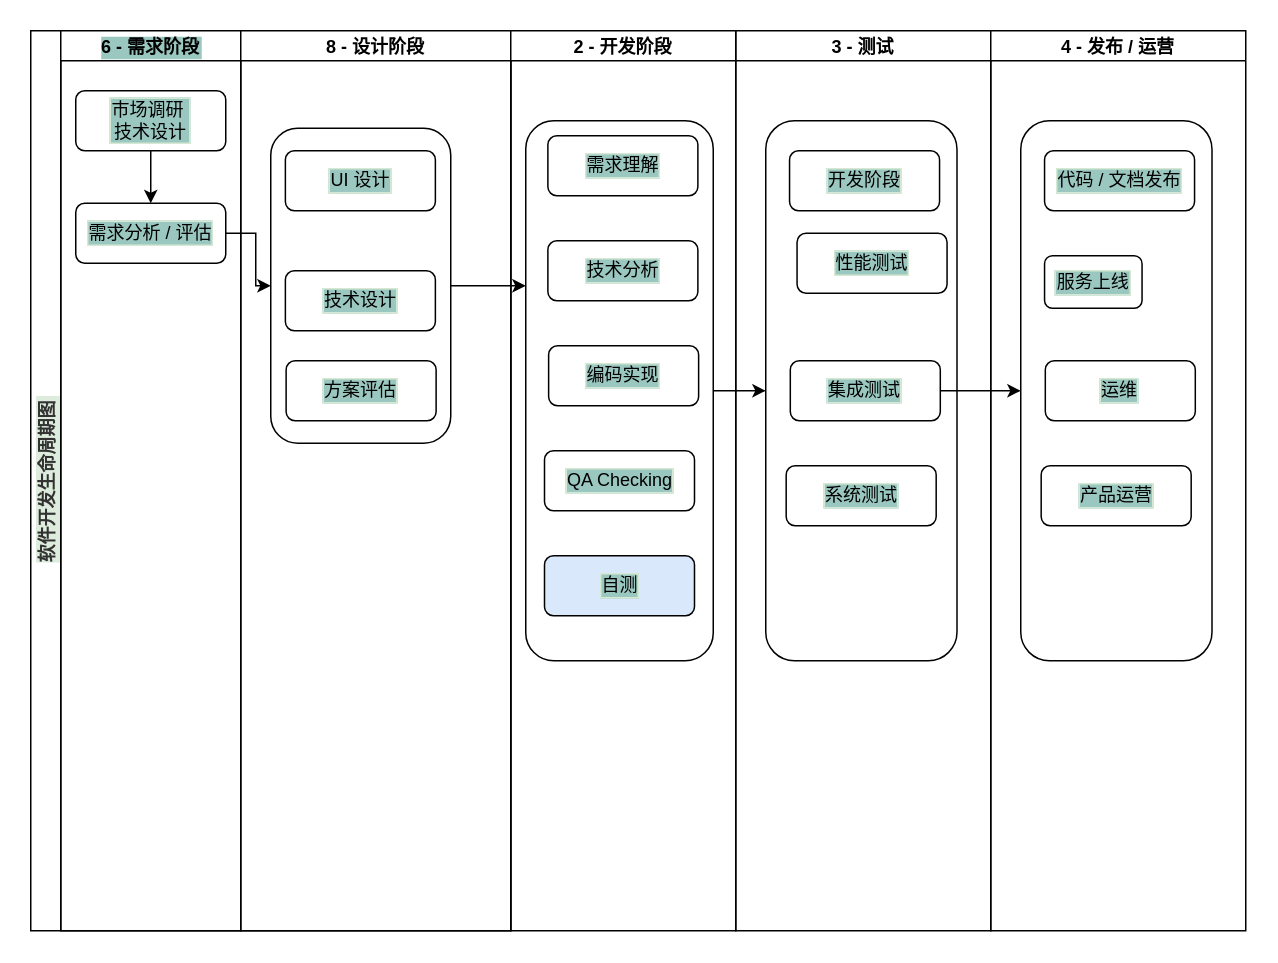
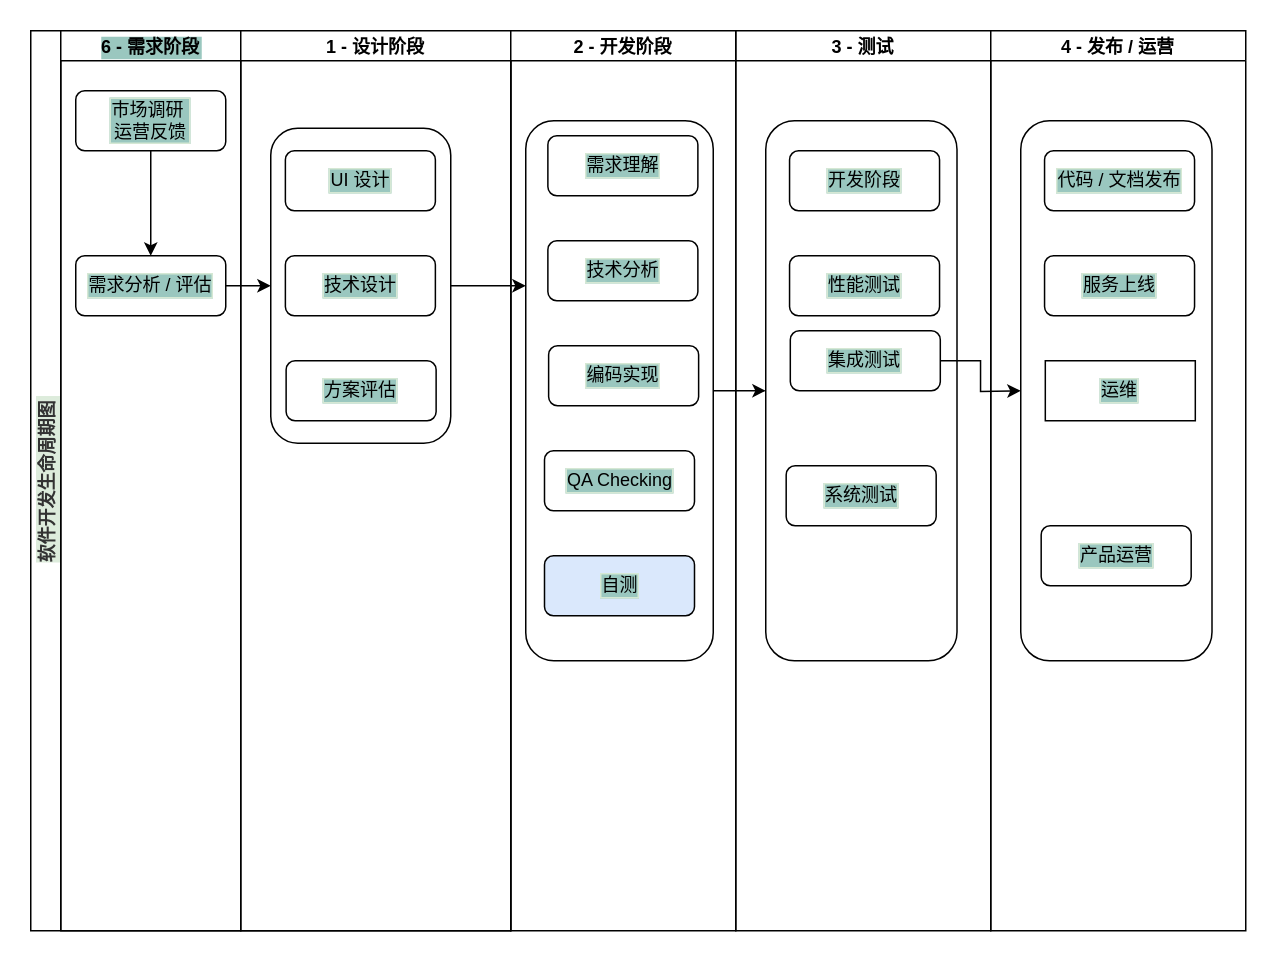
  <mxCell id="0" />
  <mxCell id="1" parent="0" />
  <mxCell id="2" value="软件开发生命周期图" style="swimlane;childLayout=stackLayout;resizeParent=1;resizeParentMax=0;startSize=20;horizontal=0;horizontalStack=1;labelBackgroundColor=#D5E8D4;labelBorderColor=#D5E8D4;textOpacity=80;" vertex="1" parent="1"><mxGeometry x="20" y="20" width="320" height="600" as="geometry" /></mxCell>
  <mxCell id="3" value="6 - 需求阶段" style="swimlane;startSize=20;labelBackgroundColor=#9AC7BF;" vertex="1" parent="2"><mxGeometry x="20" width="120" height="600" as="geometry" /></mxCell>
- <mxCell id="4" value="市场调研&amp;nbsp;&lt;br&gt;技术设计" style="rounded=1;whiteSpace=wrap;html=1;labelBackgroundColor=#9AC7BF;labelBorderColor=#D5E8D4;" vertex="1" parent="3"><mxGeometry x="10" y="40" width="100" height="40" as="geometry" /></mxCell>
- <mxCell id="5" value="需求分析 / 评估" style="whiteSpace=wrap;html=1;rounded=1;labelBackgroundColor=#9AC7BF;labelBorderColor=#D5E8D4;" vertex="1" parent="3"><mxGeometry x="10" y="115" width="100" height="40" as="geometry" /></mxCell>
+ <mxCell id="4" value="市场调研&amp;nbsp;&lt;br&gt;运营反馈" style="rounded=1;whiteSpace=wrap;html=1;labelBackgroundColor=#9AC7BF;labelBorderColor=#D5E8D4;" vertex="1" parent="3"><mxGeometry x="10" y="40" width="100" height="40" as="geometry" /></mxCell>
+ <mxCell id="5" value="需求分析 / 评估" style="whiteSpace=wrap;html=1;rounded=1;labelBackgroundColor=#9AC7BF;labelBorderColor=#D5E8D4;" vertex="1" parent="3"><mxGeometry x="10" y="150" width="100" height="40" as="geometry" /></mxCell>
  <mxCell id="6" value="" style="edgeStyle=orthogonalEdgeStyle;rounded=0;orthogonalLoop=1;jettySize=auto;html=1;" edge="1" parent="3" source="4" target="5"><mxGeometry relative="1" as="geometry" /></mxCell>
- <mxCell id="7" value="8 - 设计阶段" style="swimlane;startSize=20;" vertex="1" parent="2"><mxGeometry x="140" width="180" height="600" as="geometry" /></mxCell>
+ <mxCell id="7" value="1 - 设计阶段" style="swimlane;startSize=20;" vertex="1" parent="2"><mxGeometry x="140" width="180" height="600" as="geometry" /></mxCell>
  <mxCell id="8" value="" style="whiteSpace=wrap;html=1;rounded=1;labelBackgroundColor=#9AC7BF;labelBorderColor=#D5E8D4;" vertex="1" parent="7"><mxGeometry x="20" y="65" width="120" height="210" as="geometry" /></mxCell>
  <mxCell id="9" value="UI 设计" style="rounded=1;whiteSpace=wrap;html=1;labelBackgroundColor=#9AC7BF;labelBorderColor=#D5E8D4;" vertex="1" parent="7"><mxGeometry x="29.75" y="80" width="100" height="40" as="geometry" /></mxCell>
- <mxCell id="10" value="技术设计" style="rounded=1;whiteSpace=wrap;html=1;labelBackgroundColor=#9AC7BF;labelBorderColor=#D5E8D4;" vertex="1" parent="7"><mxGeometry x="29.75" y="160" width="100" height="40" as="geometry" /></mxCell>
+ <mxCell id="10" value="技术设计" style="rounded=1;whiteSpace=wrap;html=1;labelBackgroundColor=#9AC7BF;labelBorderColor=#D5E8D4;" vertex="1" parent="7"><mxGeometry x="29.75" y="150" width="100" height="40" as="geometry" /></mxCell>
  <mxCell id="11" value="方案评估" style="rounded=1;whiteSpace=wrap;html=1;labelBackgroundColor=#9AC7BF;labelBorderColor=#D5E8D4;" vertex="1" parent="7"><mxGeometry x="30.25" y="220" width="100" height="40" as="geometry" /></mxCell>
  <mxCell id="12" value="" style="edgeStyle=orthogonalEdgeStyle;rounded=0;orthogonalLoop=1;jettySize=auto;html=1;" edge="1" parent="2" source="5" target="8"><mxGeometry relative="1" as="geometry" /></mxCell>
  <mxCell id="13" value="3 - 测试" style="swimlane;startSize=20;" vertex="1" parent="1"><mxGeometry x="490" y="20" width="170" height="600" as="geometry" /></mxCell>
  <mxCell id="14" value="" style="whiteSpace=wrap;html=1;rounded=1;labelBackgroundColor=#9AC7BF;labelBorderColor=#D5E8D4;" vertex="1" parent="13"><mxGeometry x="20" y="60" width="127.5" height="360" as="geometry" /></mxCell>
  <mxCell id="15" value="开发阶段" style="rounded=1;whiteSpace=wrap;html=1;labelBackgroundColor=#9AC7BF;labelBorderColor=#D5E8D4;" vertex="1" parent="13"><mxGeometry x="35.87" y="80" width="100" height="40" as="geometry" /></mxCell>
- <mxCell id="16" value="性能测试" style="rounded=1;whiteSpace=wrap;html=1;labelBackgroundColor=#9AC7BF;labelBorderColor=#D5E8D4;" vertex="1" parent="13"><mxGeometry x="40.87" y="135" width="100" height="40" as="geometry" /></mxCell>
- <mxCell id="17" value="集成测试" style="rounded=1;whiteSpace=wrap;html=1;labelBackgroundColor=#9AC7BF;labelBorderColor=#D5E8D4;" vertex="1" parent="13"><mxGeometry x="36.37" y="220" width="100" height="40" as="geometry" /></mxCell>
+ <mxCell id="16" value="性能测试" style="rounded=1;whiteSpace=wrap;html=1;labelBackgroundColor=#9AC7BF;labelBorderColor=#D5E8D4;" vertex="1" parent="13"><mxGeometry x="35.87" y="150" width="100" height="40" as="geometry" /></mxCell>
+ <mxCell id="17" value="集成测试" style="rounded=1;whiteSpace=wrap;html=1;labelBackgroundColor=#9AC7BF;labelBorderColor=#D5E8D4;" vertex="1" parent="13"><mxGeometry x="36.37" y="200" width="100" height="40" as="geometry" /></mxCell>
  <mxCell id="18" value="系统测试" style="rounded=1;whiteSpace=wrap;html=1;labelBackgroundColor=#9AC7BF;labelBorderColor=#D5E8D4;" vertex="1" parent="13"><mxGeometry x="33.62" y="290" width="100" height="40" as="geometry" /></mxCell>
  <mxCell id="19" value="2 - 开发阶段" style="swimlane;startSize=20;" vertex="1" parent="1"><mxGeometry x="340" y="20" width="150" height="600" as="geometry" /></mxCell>
  <mxCell id="20" value="" style="whiteSpace=wrap;html=1;rounded=1;labelBackgroundColor=#9AC7BF;labelBorderColor=#D5E8D4;" vertex="1" parent="19"><mxGeometry x="10" y="60" width="125" height="360" as="geometry" /></mxCell>
  <mxCell id="21" value="需求理解" style="rounded=1;whiteSpace=wrap;html=1;labelBackgroundColor=#9AC7BF;labelBorderColor=#D5E8D4;" vertex="1" parent="19"><mxGeometry x="24.75" y="70" width="100" height="40" as="geometry" /></mxCell>
  <mxCell id="22" value="技术分析" style="rounded=1;whiteSpace=wrap;html=1;labelBackgroundColor=#9AC7BF;labelBorderColor=#D5E8D4;" vertex="1" parent="19"><mxGeometry x="24.75" y="140" width="100" height="40" as="geometry" /></mxCell>
  <mxCell id="23" value="编码实现" style="rounded=1;whiteSpace=wrap;html=1;labelBackgroundColor=#9AC7BF;labelBorderColor=#D5E8D4;" vertex="1" parent="19"><mxGeometry x="25.25" y="210" width="100" height="40" as="geometry" /></mxCell>
  <mxCell id="24" value="QA Checking" style="rounded=1;whiteSpace=wrap;html=1;labelBackgroundColor=#9AC7BF;labelBorderColor=#D5E8D4;" vertex="1" parent="19"><mxGeometry x="22.5" y="280" width="100" height="40" as="geometry" /></mxCell>
  <mxCell id="25" value="自测" style="rounded=1;whiteSpace=wrap;html=1;labelBackgroundColor=#9AC7BF;labelBorderColor=#D5E8D4;fillColor=#dae8fc;" vertex="1" parent="19"><mxGeometry x="22.5" y="350" width="100" height="40" as="geometry" /></mxCell>
  <mxCell id="26" style="edgeStyle=orthogonalEdgeStyle;rounded=0;orthogonalLoop=1;jettySize=auto;html=1;" edge="1" parent="1" source="8"><mxGeometry relative="1" as="geometry"><mxPoint x="350" y="190" as="targetPoint" /><Array as="points"><mxPoint x="350" y="190" /><mxPoint x="350" y="190" /></Array></mxGeometry></mxCell>
  <mxCell id="27" value="" style="edgeStyle=orthogonalEdgeStyle;rounded=0;orthogonalLoop=1;jettySize=auto;html=1;" edge="1" parent="1" source="20"><mxGeometry relative="1" as="geometry"><mxPoint x="510" y="260" as="targetPoint" /></mxGeometry></mxCell>
  <mxCell id="28" value="4 - 发布 / 运营" style="swimlane;startSize=20;" vertex="1" parent="1"><mxGeometry x="660" y="20" width="170" height="600" as="geometry" /></mxCell>
  <mxCell id="29" value="" style="whiteSpace=wrap;html=1;rounded=1;labelBackgroundColor=#9AC7BF;labelBorderColor=#D5E8D4;" vertex="1" parent="28"><mxGeometry x="20" y="60" width="127.5" height="360" as="geometry" /></mxCell>
  <mxCell id="30" value="代码 / 文档发布" style="rounded=1;whiteSpace=wrap;html=1;labelBackgroundColor=#9AC7BF;labelBorderColor=#D5E8D4;" vertex="1" parent="28"><mxGeometry x="35.87" y="80" width="100" height="40" as="geometry" /></mxCell>
- <mxCell id="31" value="服务上线" style="rounded=1;whiteSpace=wrap;html=1;labelBackgroundColor=#9AC7BF;labelBorderColor=#D5E8D4;" vertex="1" parent="28"><mxGeometry x="35.87" y="150" width="65" height="35" as="geometry" /></mxCell>
- <mxCell id="32" value="运维" style="rounded=1;whiteSpace=wrap;html=1;labelBackgroundColor=#9AC7BF;labelBorderColor=#D5E8D4;" vertex="1" parent="28"><mxGeometry x="36.37" y="220" width="100" height="40" as="geometry" /></mxCell>
- <mxCell id="33" value="产品运营" style="rounded=1;whiteSpace=wrap;html=1;labelBackgroundColor=#9AC7BF;labelBorderColor=#D5E8D4;" vertex="1" parent="28"><mxGeometry x="33.62" y="290" width="100" height="40" as="geometry" /></mxCell>
+ <mxCell id="31" value="服务上线" style="rounded=1;whiteSpace=wrap;html=1;labelBackgroundColor=#9AC7BF;labelBorderColor=#D5E8D4;" vertex="1" parent="28"><mxGeometry x="35.87" y="150" width="100" height="40" as="geometry" /></mxCell>
+ <mxCell id="32" value="运维" style="whiteSpace=wrap;html=1;labelBackgroundColor=#9AC7BF;labelBorderColor=#D5E8D4;rounded=0;" vertex="1" parent="28"><mxGeometry x="36.37" y="220" width="100" height="40" as="geometry" /></mxCell>
+ <mxCell id="33" value="产品运营" style="rounded=1;whiteSpace=wrap;html=1;labelBackgroundColor=#9AC7BF;labelBorderColor=#D5E8D4;" vertex="1" parent="28"><mxGeometry x="33.62" y="330" width="100" height="40" as="geometry" /></mxCell>
  <mxCell id="34" value="" style="edgeStyle=orthogonalEdgeStyle;rounded=0;orthogonalLoop=1;jettySize=auto;html=1;" edge="1" parent="1" source="17"><mxGeometry relative="1" as="geometry"><mxPoint x="680" y="260" as="targetPoint" /></mxGeometry></mxCell>
